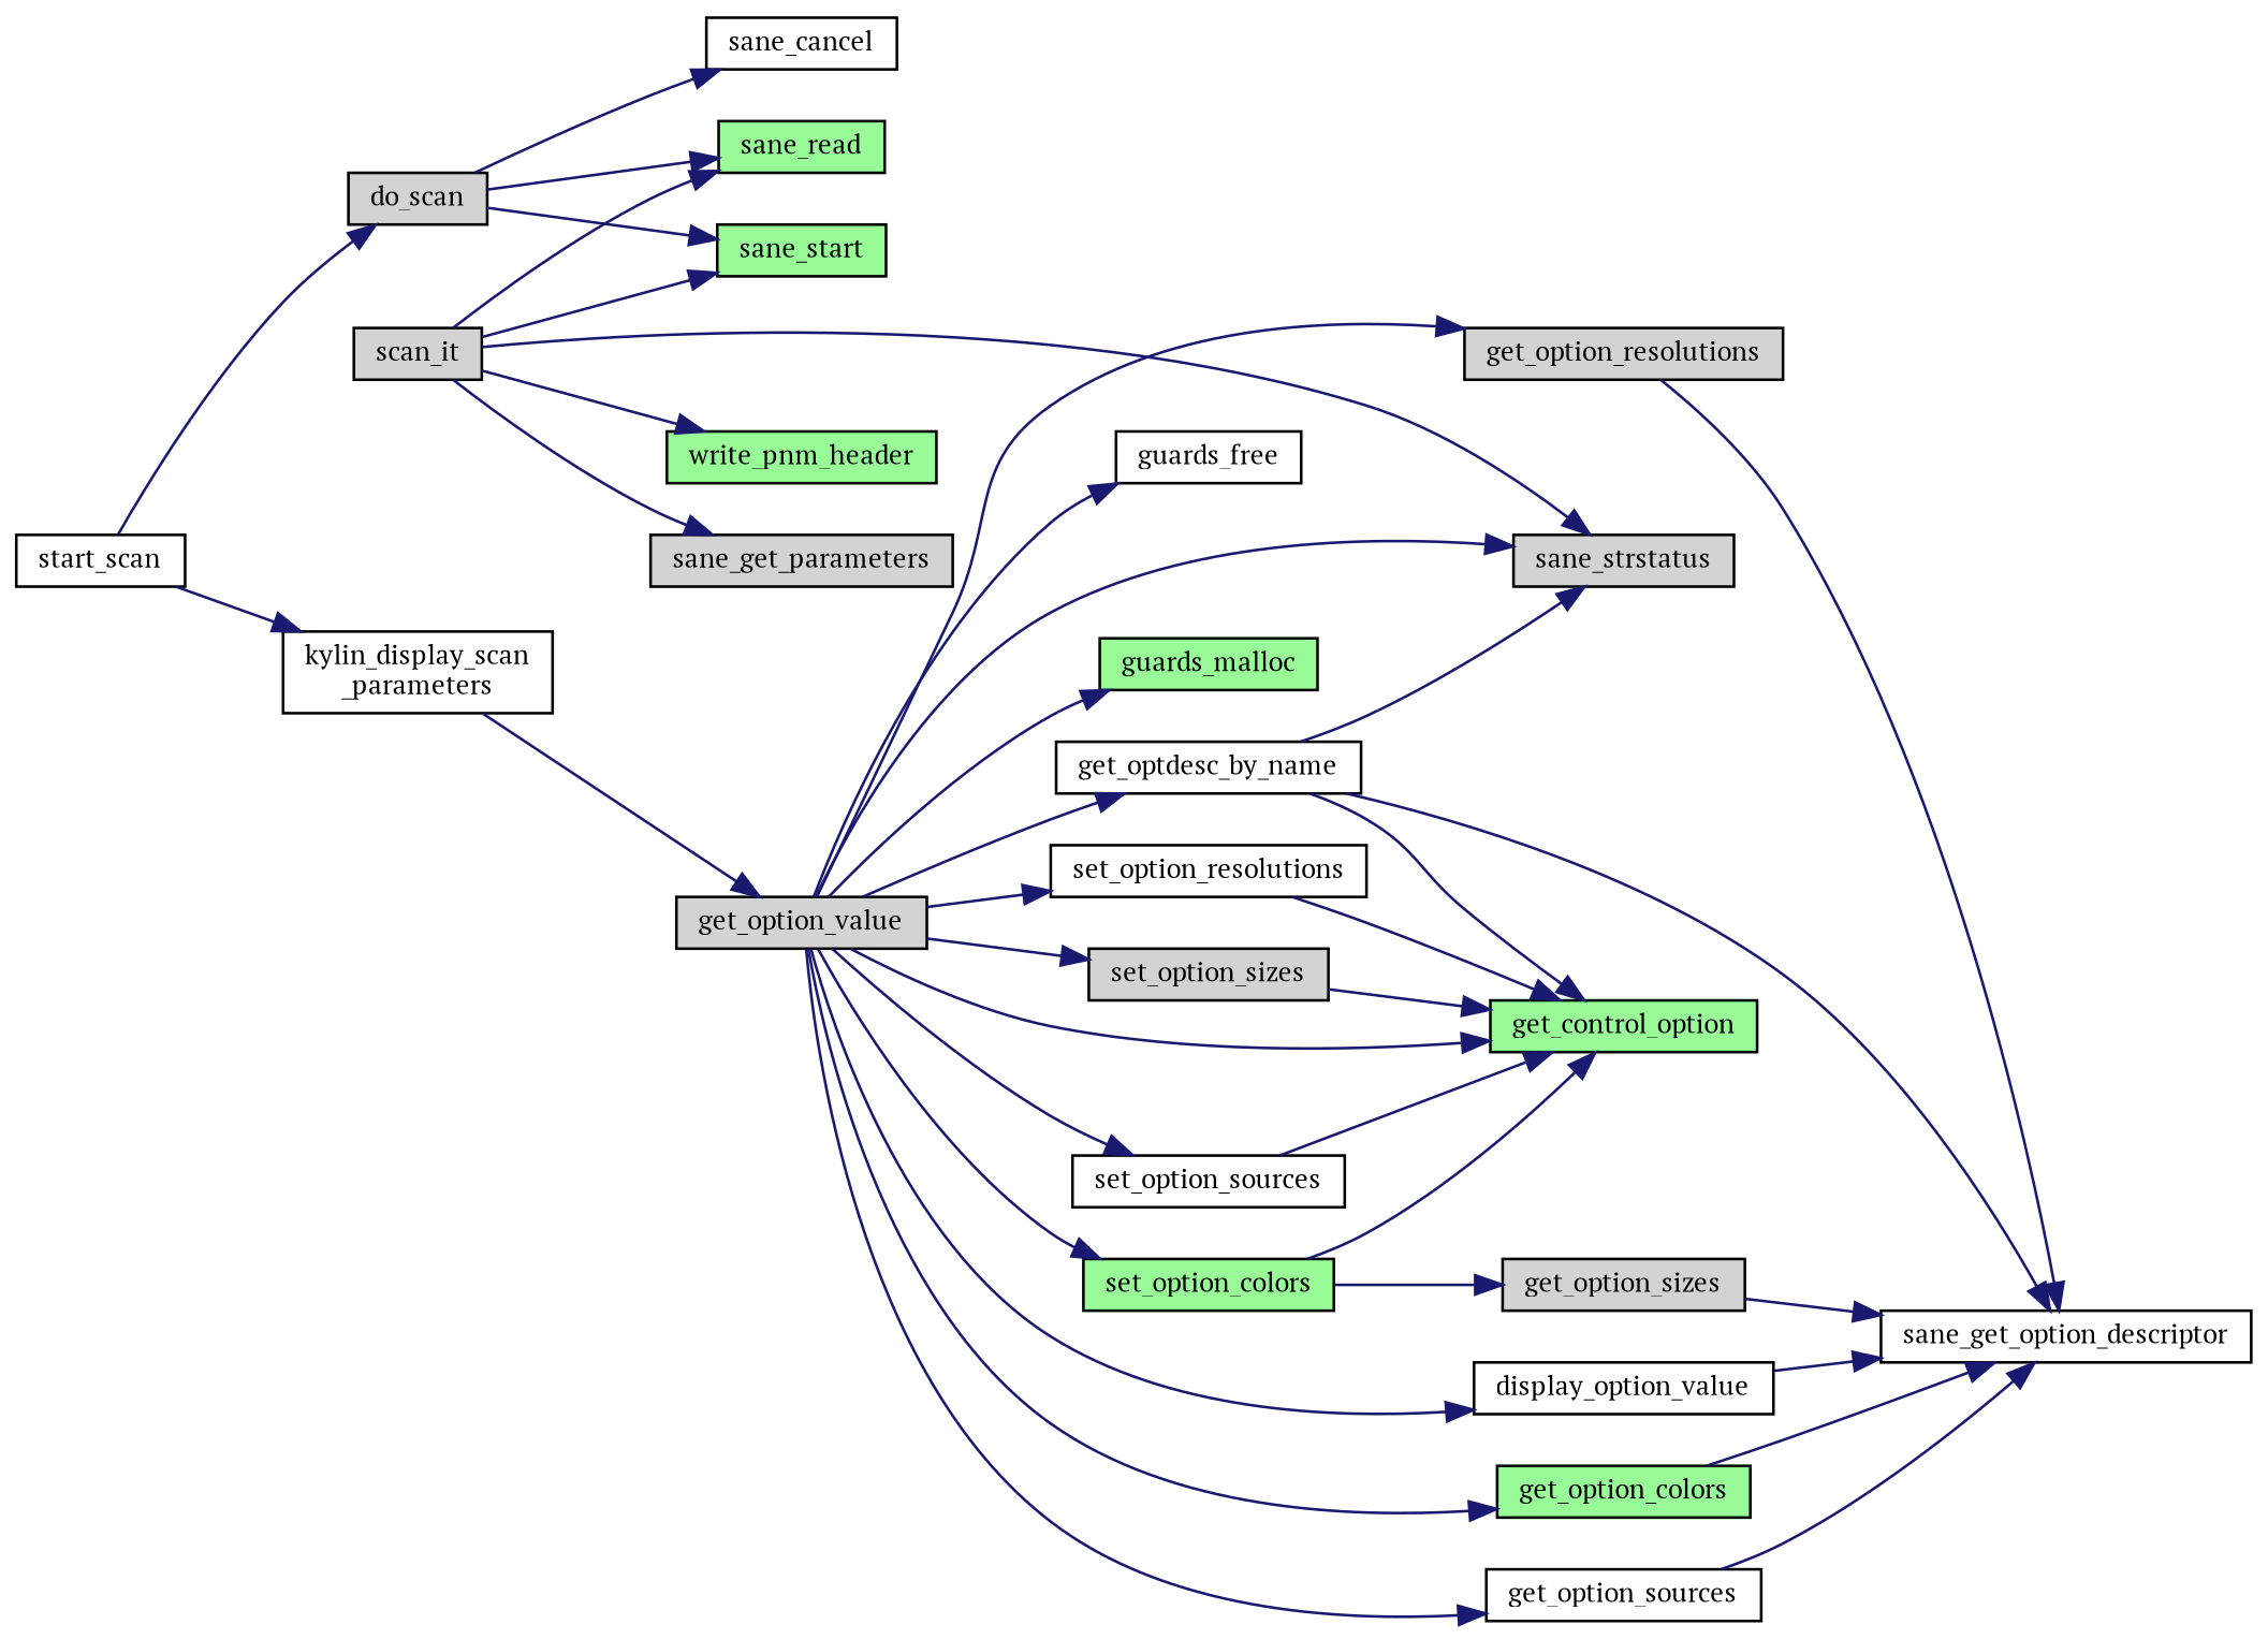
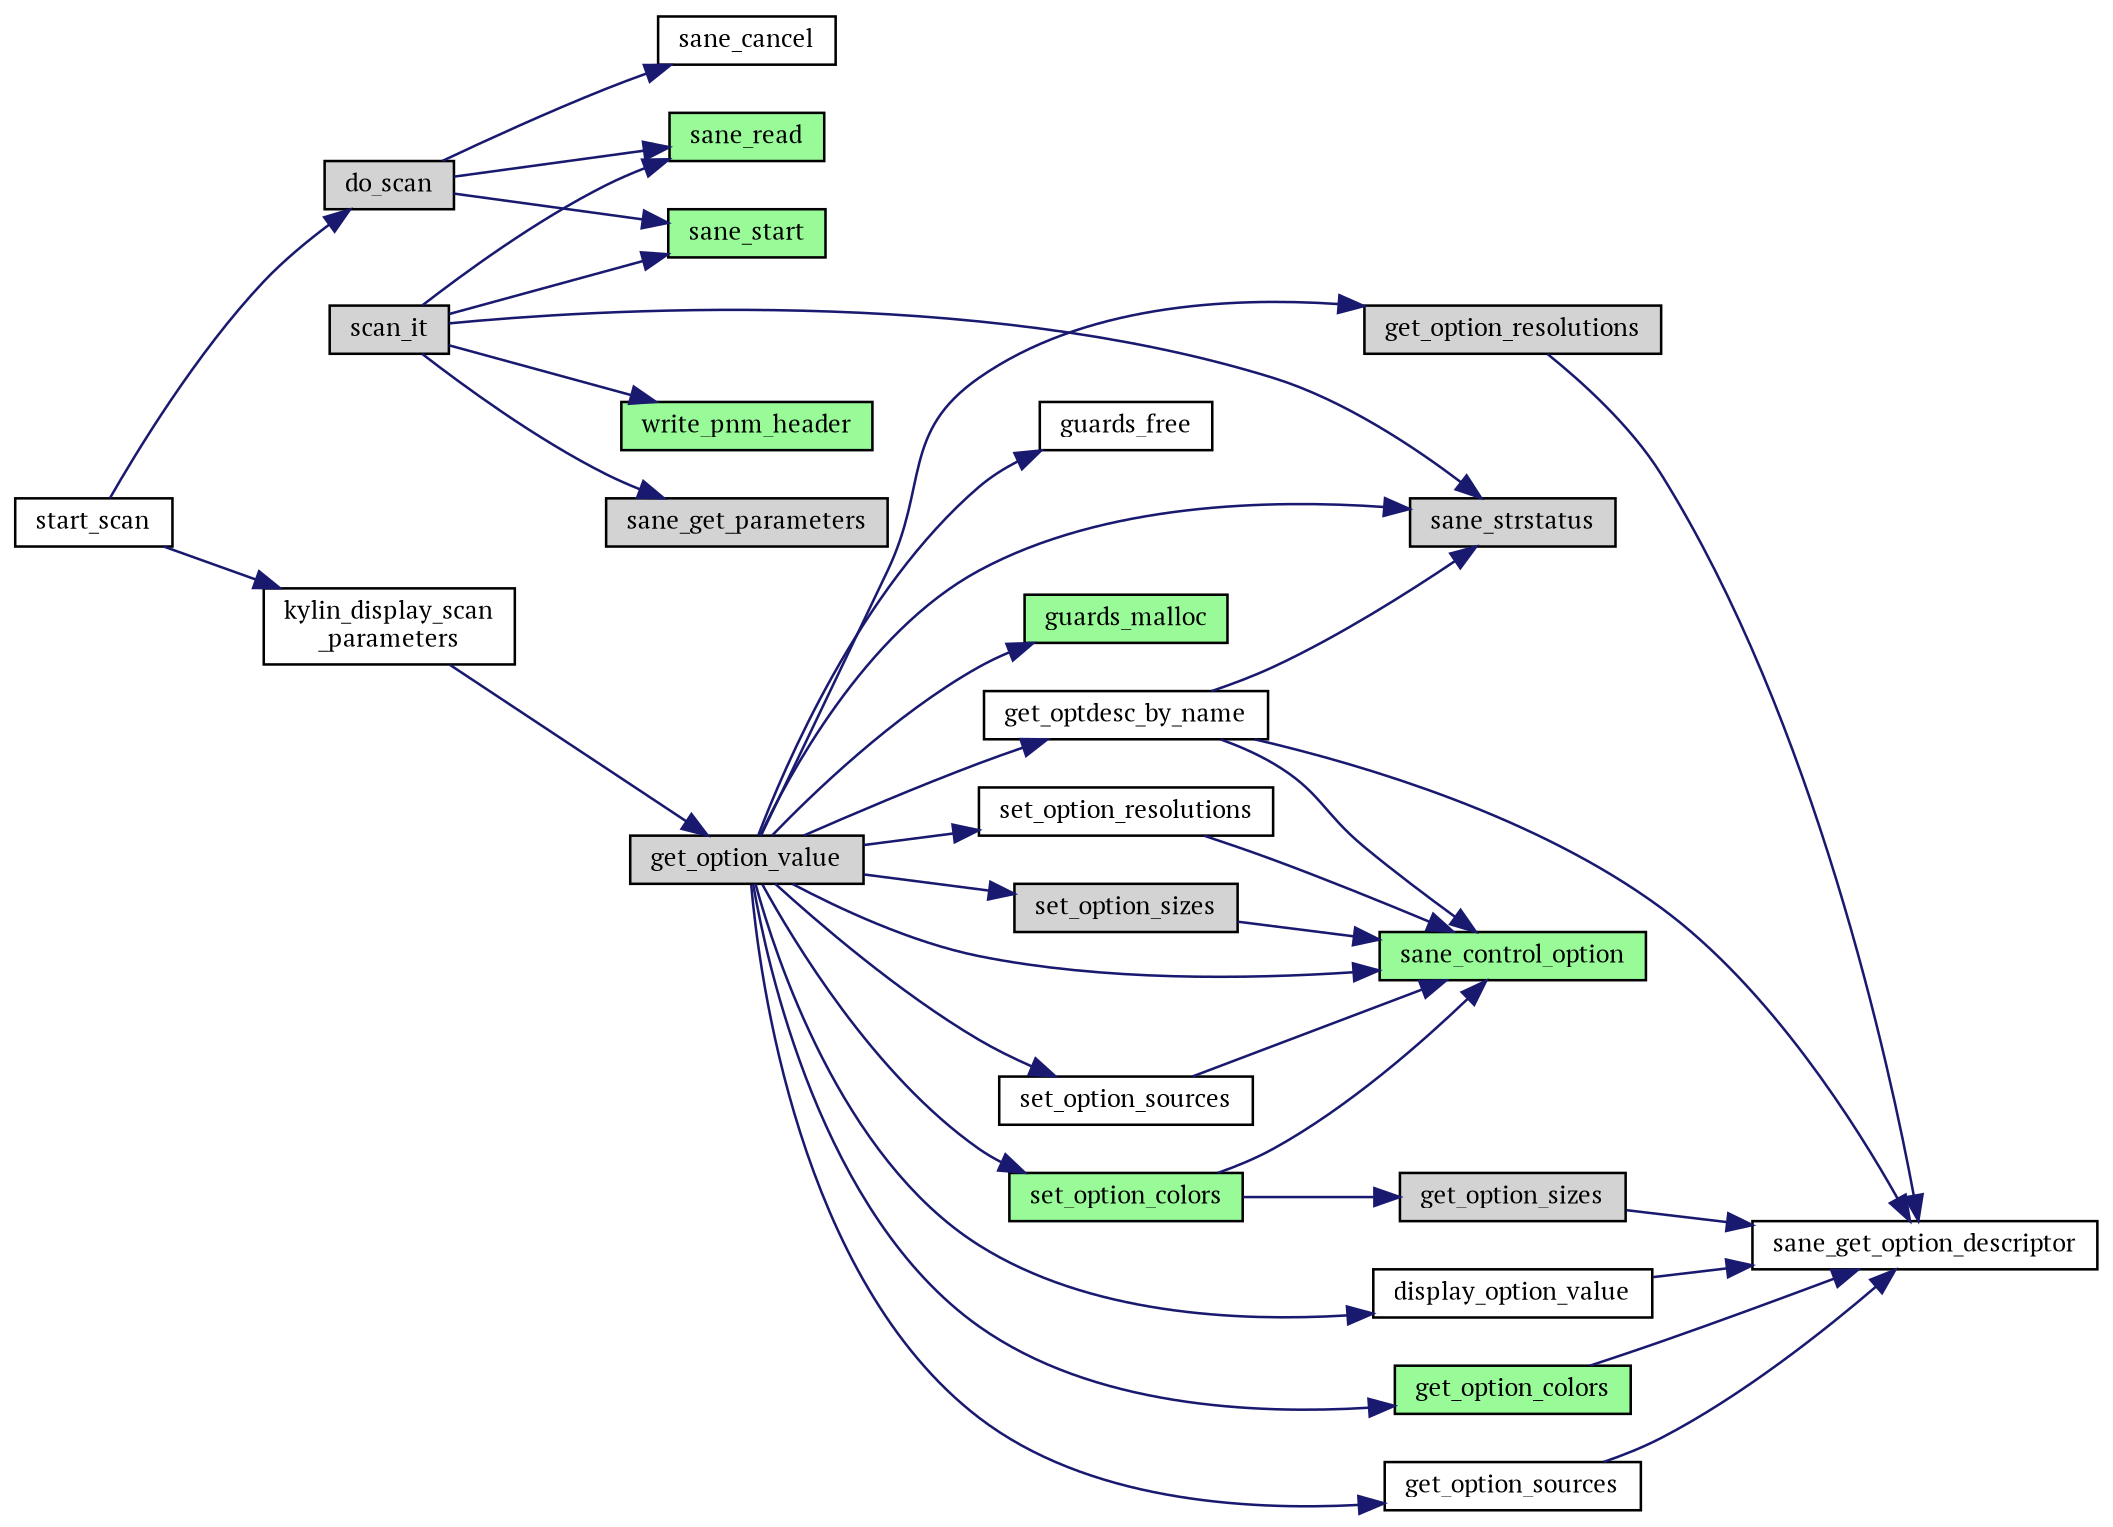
  digraph {
    fontname="PT Serif"
    rankdir=LR
    node [color=black fillcolor=white fontname="PT Serif" fontsize=10 shape=record style=filled]
    edge [color=midnightblue fontname="PT Serif" fontsize=10 labelfontname=Helvetica labelfontsize=10 style=solid]
    n1 [fontcolor=black height=0.2 label=start_scan width=0.4]
    n2 [height=0.2 label="kylin_display_scan\l_parameters" width=0.4]
    n3 [fillcolor=lightgrey height=0.2 label=do_scan width=0.4]
    n4 [fillcolor=lightgrey height=0.2 label=get_option_value width=0.4]
    n5 [fillcolor=palegreen height=0.2 label=sane_start width=0.4]
    n6 [height=0.2 label=sane_cancel width=0.4]
    n7 [fillcolor=palegreen height=0.2 label=sane_read width=0.4]
    n8 [height=0.2 label=get_optdesc_by_name width=0.4]
-   n9 [fillcolor=palegreen height=0.2 label=get_control_option width=0.4]
+   n9 [fillcolor=palegreen height=0.2 label=sane_control_option width=0.4]
    n10 [fillcolor=lightgrey height=0.2 label=sane_strstatus width=0.4]
    n11 [fillcolor=palegreen height=0.2 label=guards_malloc width=0.4]
    n12 [fillcolor=palegreen height=0.2 label=get_option_colors width=0.4]
    n13 [fillcolor=palegreen height=0.2 label=set_option_colors width=0.4]
    n14 [height=0.2 label=get_option_sources width=0.4]
    n15 [height=0.2 label=set_option_sources width=0.4]
    n16 [fillcolor=lightgrey height=0.2 label=get_option_resolutions width=0.4]
    n17 [height=0.2 label=set_option_resolutions width=0.4]
    n18 [fillcolor=lightgrey height=0.2 label=set_option_sizes width=0.4]
    n19 [height=0.2 label=display_option_value width=0.4]
    n20 [height=0.2 label=guards_free width=0.4]
    n21 [height=0.2 label=sane_get_option_descriptor width=0.4]
    n22 [fillcolor=lightgrey height=0.2 label=get_option_sizes width=0.4]
    n23 [fillcolor=lightgrey height=0.2 label=scan_it width=0.4]
    n24 [fillcolor=lightgrey height=0.2 label=sane_get_parameters width=0.4]
    n25 [fillcolor=palegreen height=0.2 label=write_pnm_header width=0.4]
    n1 -> n2
    n1 -> n3
    n2 -> n4
    n3 -> n5
    n3 -> n6
    n3 -> n7
    n4 -> n8
    n4 -> n9
    n4 -> n10
    n4 -> n11
    n4 -> n12
    n4 -> n13
    n4 -> n14
    n4 -> n15
    n4 -> n16
    n4 -> n17
    n4 -> n18
    n4 -> n19
    n4 -> n20
    n8 -> n9
    n8 -> n10
    n8 -> n21
    n12 -> n21
    n13 -> n9
    n13 -> n22
    n14 -> n21
    n15 -> n9
    n16 -> n21
    n17 -> n9
    n18 -> n9
    n19 -> n21
    n22 -> n21
    n23 -> n5
    n23 -> n7
    n23 -> n10
    n23 -> n24
    n23 -> n25
  }
